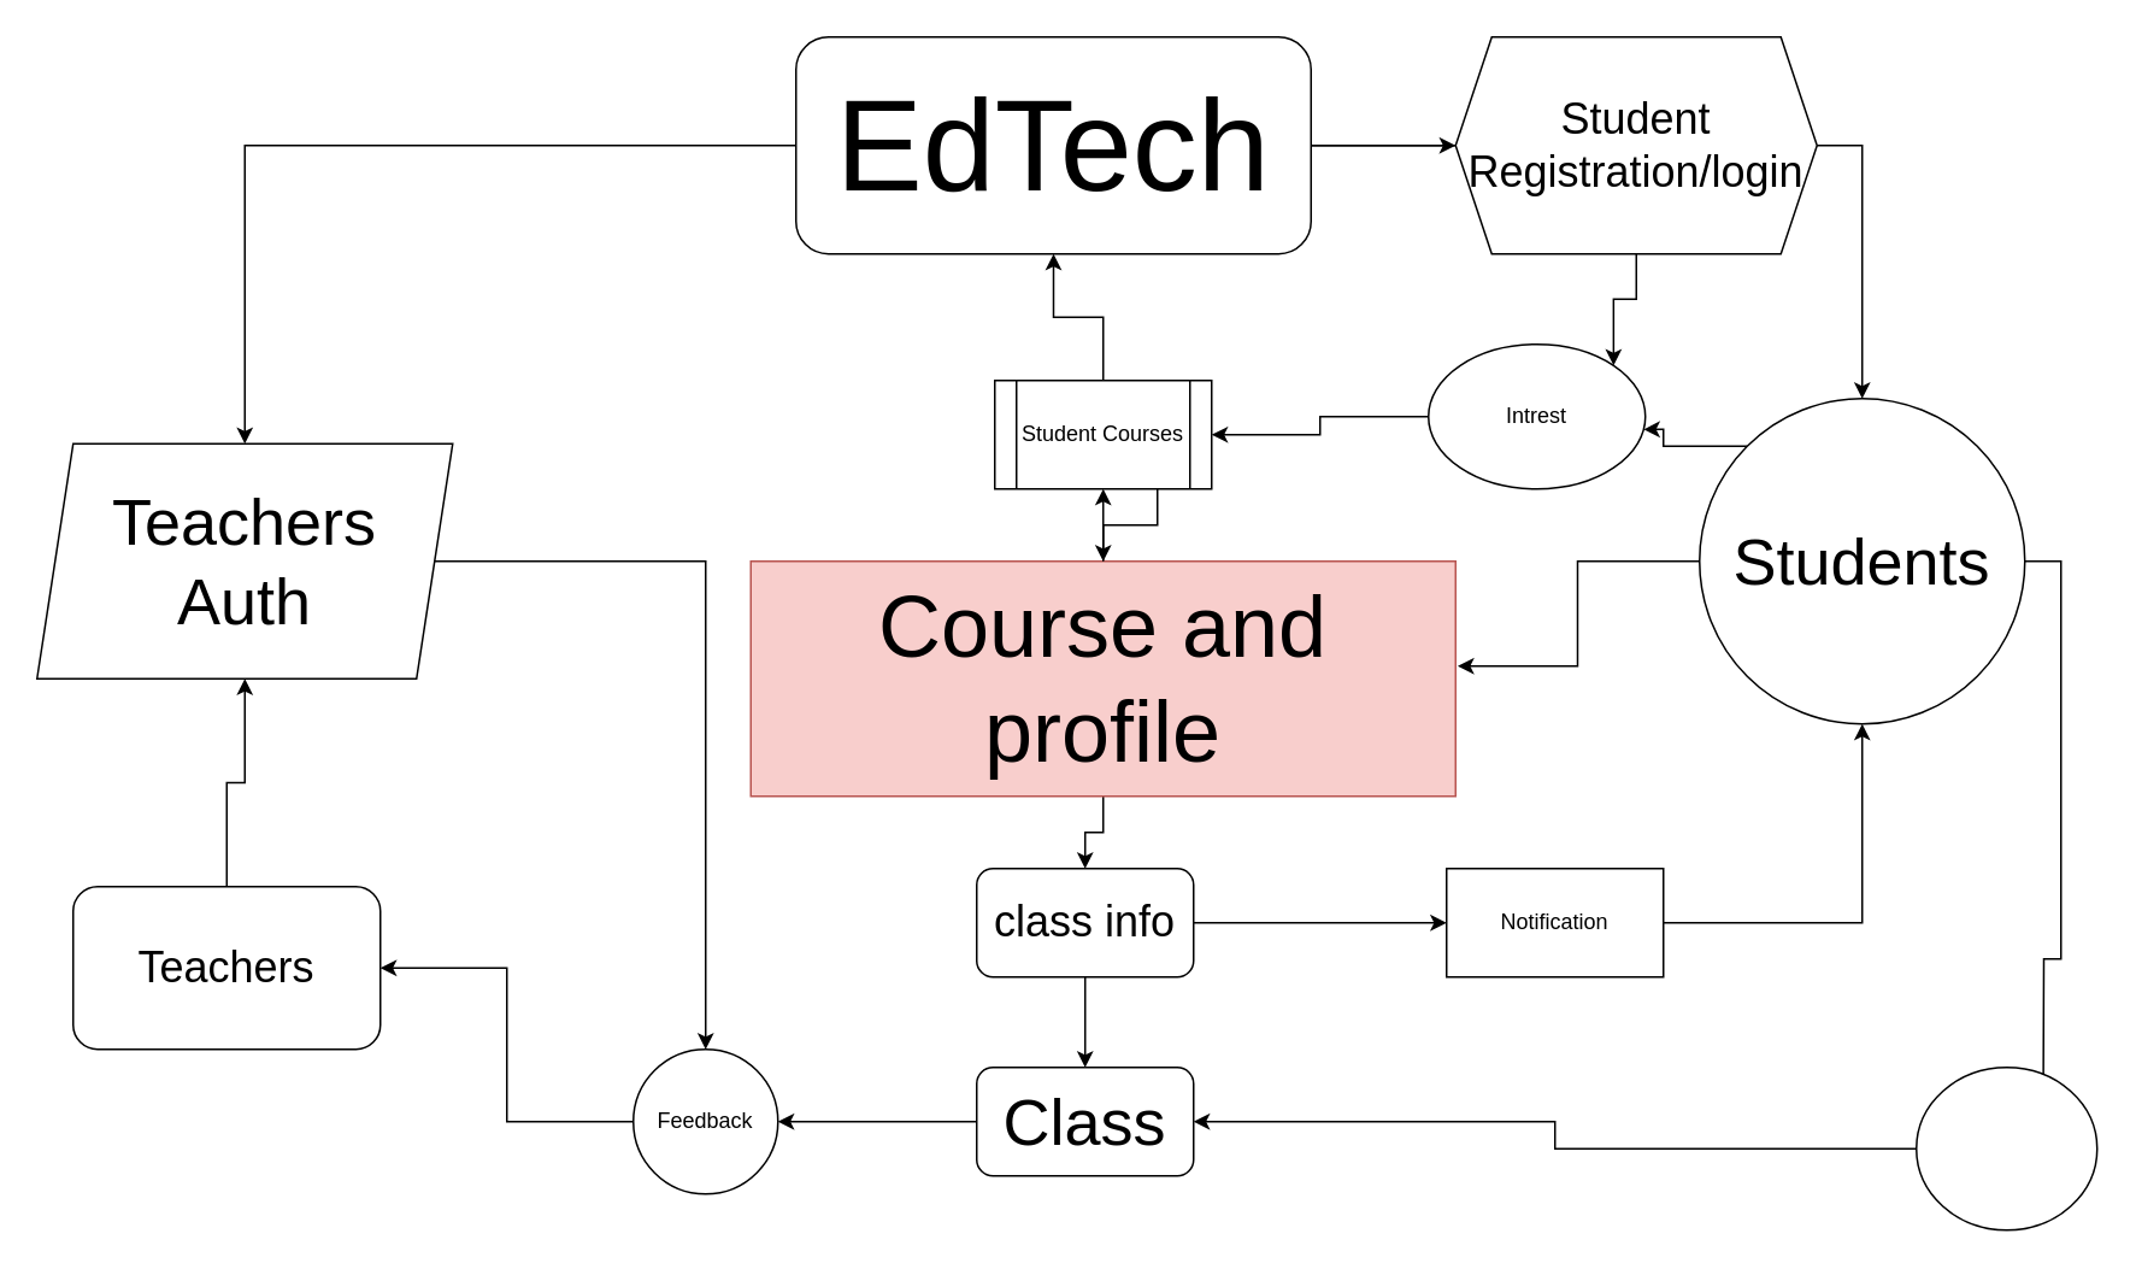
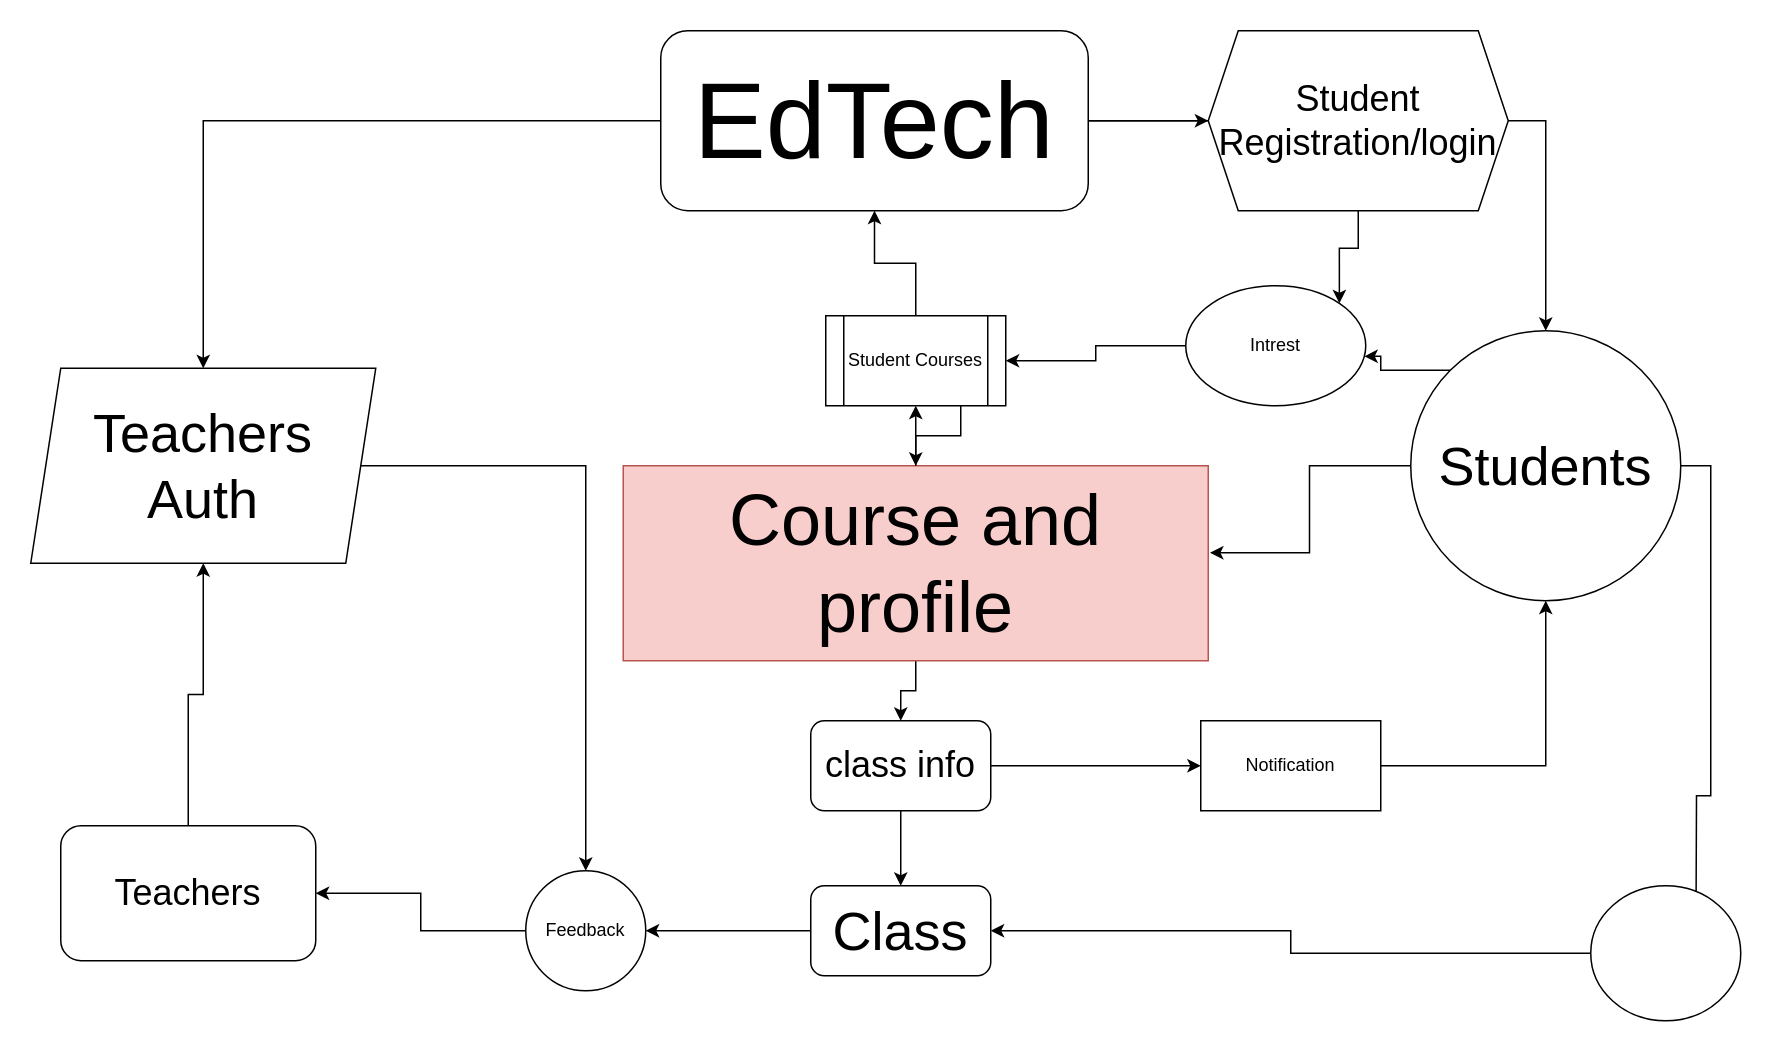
  <mxCell id="0" />
  <mxCell id="1" parent="0" />
  <mxCell id="2" style="edgeStyle=orthogonalEdgeStyle;rounded=0;orthogonalLoop=1;jettySize=auto;html=1;entryX=0.5;entryY=0;entryDx=0;entryDy=0;" edge="1" parent="1" source="5" target="12"><mxGeometry relative="1" as="geometry"><mxPoint x="730" y="600" as="targetPoint" /></mxGeometry></mxCell>
  <mxCell id="3" style="edgeStyle=orthogonalEdgeStyle;rounded=0;orthogonalLoop=1;jettySize=auto;html=1;entryX=0;entryY=0.5;entryDx=0;entryDy=0;" edge="1" parent="1" source="5" target="34"><mxGeometry relative="1" as="geometry" /></mxCell>
  <mxCell id="4" style="edgeStyle=orthogonalEdgeStyle;rounded=0;orthogonalLoop=1;jettySize=auto;html=1;entryX=0.5;entryY=0;entryDx=0;entryDy=0;" edge="1" parent="1" source="5" target="16"><mxGeometry relative="1" as="geometry" /></mxCell>
  <mxCell id="5" value="&lt;font style=&quot;font-size: 72px&quot;&gt;EdTech&lt;/font&gt;" style="rounded=1;whiteSpace=wrap;html=1;" vertex="1" parent="1"><mxGeometry x="440" y="20" width="285" height="120" as="geometry" /></mxCell>
  <mxCell id="6" style="edgeStyle=orthogonalEdgeStyle;rounded=0;orthogonalLoop=1;jettySize=auto;html=1;" edge="1" parent="1" source="29" target="5"><mxGeometry relative="1" as="geometry" /></mxCell>
  <mxCell id="7" style="edgeStyle=orthogonalEdgeStyle;rounded=0;orthogonalLoop=1;jettySize=auto;html=1;entryX=0.5;entryY=0;entryDx=0;entryDy=0;" edge="1" parent="1" source="8" target="21"><mxGeometry relative="1" as="geometry" /></mxCell>
  <mxCell id="8" value="&lt;font style=&quot;font-size: 48px&quot;&gt;Course and profile&lt;br&gt;&lt;/font&gt;" style="rounded=0;whiteSpace=wrap;html=1;fillColor=#f8cecc;strokeColor=#b85450;" vertex="1" parent="1"><mxGeometry x="415" y="310" width="390" height="130" as="geometry" /></mxCell>
  <mxCell id="9" style="edgeStyle=orthogonalEdgeStyle;rounded=0;orthogonalLoop=1;jettySize=auto;html=1;entryX=1.003;entryY=0.446;entryDx=0;entryDy=0;entryPerimeter=0;" edge="1" parent="1" source="12" target="8"><mxGeometry relative="1" as="geometry" /></mxCell>
  <mxCell id="10" style="edgeStyle=orthogonalEdgeStyle;rounded=0;orthogonalLoop=1;jettySize=auto;html=1;" edge="1" parent="1" source="12"><mxGeometry relative="1" as="geometry"><mxPoint x="1130" y="660" as="targetPoint" /></mxGeometry></mxCell>
  <mxCell id="11" style="edgeStyle=orthogonalEdgeStyle;rounded=0;orthogonalLoop=1;jettySize=auto;html=1;exitX=0;exitY=0;exitDx=0;exitDy=0;entryX=0.992;entryY=0.588;entryDx=0;entryDy=0;entryPerimeter=0;" edge="1" parent="1" source="12" target="32"><mxGeometry relative="1" as="geometry" /></mxCell>
  <mxCell id="12" value="&lt;font style=&quot;font-size: 36px&quot;&gt;Students&lt;/font&gt;" style="ellipse;whiteSpace=wrap;html=1;aspect=fixed;" vertex="1" parent="1"><mxGeometry x="940" y="220" width="180" height="180" as="geometry" /></mxCell>
  <mxCell id="13" style="edgeStyle=orthogonalEdgeStyle;rounded=0;orthogonalLoop=1;jettySize=auto;html=1;" edge="1" parent="1" source="14" target="18"><mxGeometry relative="1" as="geometry" /></mxCell>
  <mxCell id="14" value="Feedback" style="ellipse;whiteSpace=wrap;html=1;aspect=fixed;" vertex="1" parent="1"><mxGeometry x="350" y="580" width="80" height="80" as="geometry" /></mxCell>
  <mxCell id="15" style="edgeStyle=orthogonalEdgeStyle;rounded=0;orthogonalLoop=1;jettySize=auto;html=1;" edge="1" parent="1" source="16" target="14"><mxGeometry relative="1" as="geometry" /></mxCell>
  <mxCell id="16" value="&lt;font style=&quot;font-size: 36px&quot;&gt;Teachers Auth&lt;/font&gt;" style="shape=parallelogram;perimeter=parallelogramPerimeter;whiteSpace=wrap;html=1;fixedSize=1;" vertex="1" parent="1"><mxGeometry x="20" y="245" width="230" height="130" as="geometry" /></mxCell>
  <mxCell id="17" style="edgeStyle=orthogonalEdgeStyle;rounded=0;orthogonalLoop=1;jettySize=auto;html=1;" edge="1" parent="1" source="18" target="16"><mxGeometry relative="1" as="geometry" /></mxCell>
- <mxCell id="18" value="&lt;font style=&quot;font-size: 24px&quot;&gt;Teachers&lt;/font&gt;" style="rounded=1;whiteSpace=wrap;html=1;" vertex="1" parent="1"><mxGeometry x="40" y="490" width="170" height="90" as="geometry" /></mxCell>
+ <mxCell id="18" value="&lt;font style=&quot;font-size: 24px&quot;&gt;Teachers&lt;/font&gt;" style="rounded=1;whiteSpace=wrap;html=1;" vertex="1" parent="1"><mxGeometry x="40" y="550" width="170" height="90" as="geometry" /></mxCell>
  <mxCell id="19" style="edgeStyle=orthogonalEdgeStyle;rounded=0;orthogonalLoop=1;jettySize=auto;html=1;" edge="1" parent="1" source="21" target="23"><mxGeometry relative="1" as="geometry"><mxPoint x="780" y="520" as="targetPoint" /></mxGeometry></mxCell>
  <mxCell id="20" style="edgeStyle=orthogonalEdgeStyle;rounded=0;orthogonalLoop=1;jettySize=auto;html=1;entryX=0.5;entryY=0;entryDx=0;entryDy=0;" edge="1" parent="1" source="21" target="25"><mxGeometry relative="1" as="geometry" /></mxCell>
  <mxCell id="21" value="&lt;font style=&quot;font-size: 24px&quot;&gt;class info&lt;/font&gt;" style="rounded=1;whiteSpace=wrap;html=1;" vertex="1" parent="1"><mxGeometry x="540" y="480" width="120" height="60" as="geometry" /></mxCell>
  <mxCell id="22" style="edgeStyle=orthogonalEdgeStyle;rounded=0;orthogonalLoop=1;jettySize=auto;html=1;" edge="1" parent="1" source="23" target="12"><mxGeometry relative="1" as="geometry" /></mxCell>
  <mxCell id="23" value="Notification&lt;br&gt;" style="rounded=0;whiteSpace=wrap;html=1;" vertex="1" parent="1"><mxGeometry x="800" y="480" width="120" height="60" as="geometry" /></mxCell>
  <mxCell id="24" style="edgeStyle=orthogonalEdgeStyle;rounded=0;orthogonalLoop=1;jettySize=auto;html=1;" edge="1" parent="1" source="25" target="14"><mxGeometry relative="1" as="geometry" /></mxCell>
  <mxCell id="25" value="&lt;font style=&quot;font-size: 36px&quot;&gt;Class&lt;/font&gt;" style="rounded=1;whiteSpace=wrap;html=1;" vertex="1" parent="1"><mxGeometry x="540" y="590" width="120" height="60" as="geometry" /></mxCell>
  <mxCell id="26" style="edgeStyle=orthogonalEdgeStyle;rounded=0;orthogonalLoop=1;jettySize=auto;html=1;" edge="1" parent="1" source="27" target="25"><mxGeometry relative="1" as="geometry" /></mxCell>
  <mxCell id="27" value="" style="ellipse;whiteSpace=wrap;html=1;" vertex="1" parent="1"><mxGeometry x="1060" y="590" width="100" height="90" as="geometry" /></mxCell>
  <mxCell id="28" style="edgeStyle=orthogonalEdgeStyle;rounded=0;orthogonalLoop=1;jettySize=auto;html=1;exitX=0.75;exitY=1;exitDx=0;exitDy=0;" edge="1" parent="1" source="29" target="8"><mxGeometry relative="1" as="geometry" /></mxCell>
  <mxCell id="29" value="Student Courses&lt;br&gt;" style="shape=process;whiteSpace=wrap;html=1;backgroundOutline=1;" vertex="1" parent="1"><mxGeometry x="550" y="210" width="120" height="60" as="geometry" /></mxCell>
  <mxCell id="30" style="edgeStyle=orthogonalEdgeStyle;rounded=0;orthogonalLoop=1;jettySize=auto;html=1;" edge="1" parent="1" source="8" target="29"><mxGeometry relative="1" as="geometry"><mxPoint x="610" y="310" as="sourcePoint" /><mxPoint x="610" as="targetPoint" y="200" /></mxGeometry></mxCell>
  <mxCell id="31" style="edgeStyle=orthogonalEdgeStyle;rounded=0;orthogonalLoop=1;jettySize=auto;html=1;entryX=1;entryY=0.5;entryDx=0;entryDy=0;" edge="1" parent="1" source="32" target="29"><mxGeometry relative="1" as="geometry" /></mxCell>
  <mxCell id="32" value="Intrest" style="ellipse;whiteSpace=wrap;html=1;" vertex="1" parent="1"><mxGeometry x="790" y="190" width="120" height="80" as="geometry" /></mxCell>
  <mxCell id="33" style="edgeStyle=orthogonalEdgeStyle;rounded=0;orthogonalLoop=1;jettySize=auto;html=1;entryX=1;entryY=0;entryDx=0;entryDy=0;" edge="1" parent="1" source="34" target="32"><mxGeometry relative="1" as="geometry" /></mxCell>
  <mxCell id="34" value="&lt;font style=&quot;font-size: 24px&quot;&gt;Student Registration/login&lt;/font&gt;" style="shape=hexagon;perimeter=hexagonPerimeter2;whiteSpace=wrap;html=1;fixedSize=1;" vertex="1" parent="1"><mxGeometry x="805" y="20" width="200" height="120" as="geometry" /></mxCell>
